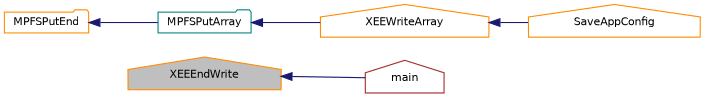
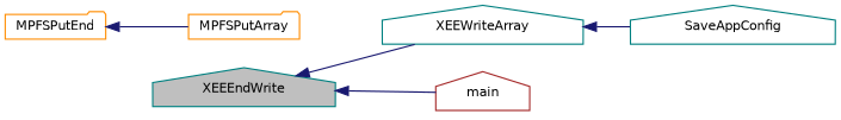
  digraph {
    rankdir=LR
    node [color=darkorange fillcolor=white fontname=Helvetica fontsize=10 shape=house style=filled]
    edge [color=midnightblue dir=back fontname=Helvetica fontsize=10 labelfontname=Helvetica labelfontsize=10 style=solid]
-   n1 [fillcolor=grey75 fontcolor=black height=0.2 label=XEEEndWrite width=0.4]
-   n2 [height=0.2 label=XEEWriteArray width=0.4]
+   n1 [color=teal fillcolor=grey75 fontcolor=black height=0.2 label=XEEEndWrite width=0.4]
+   n2 [color=teal height=0.2 label=XEEWriteArray width=0.4]
    n3 [color=brown height=0.2 label=main width=0.4]
    n4 [height=0.2 label=MPFSPutEnd shape=folder width=0.4]
-   n5 [color=teal height=0.2 label=MPFSPutArray shape=folder width=0.4]
-   n6 [height=0.2 label=SaveAppConfig width=0.4]
-   n5 -> n2
+   n5 [height=0.2 label=MPFSPutArray shape=folder width=0.4]
+   n6 [color=teal height=0.2 label=SaveAppConfig width=0.4]
+   n1 -> n2
    n1 -> n3
    n2 -> n6
    n4 -> n5
  }
